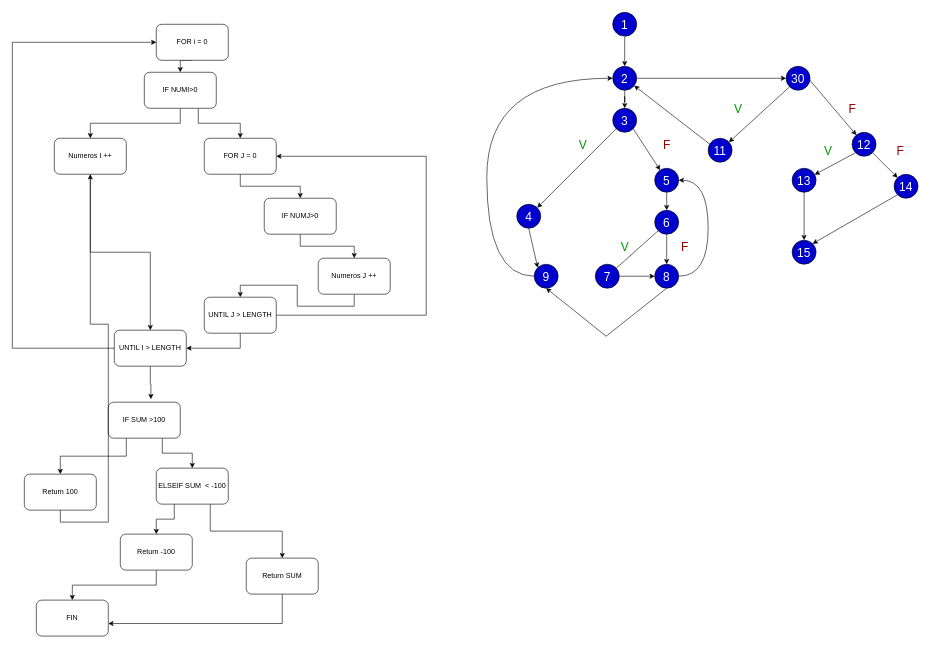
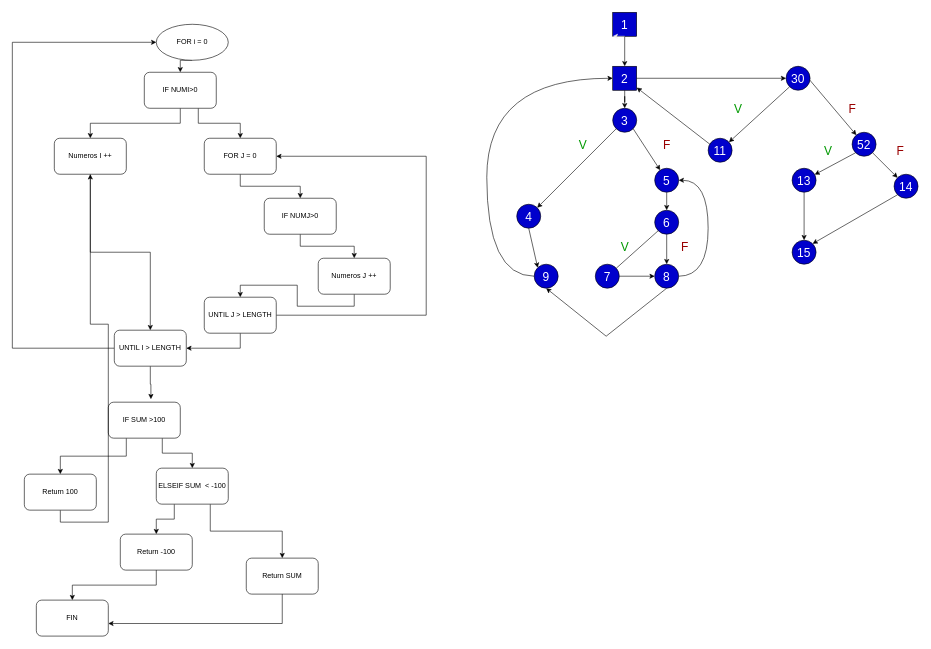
  <mxCell id="0" />
  <mxCell id="1" parent="0" />
  <mxCell id="2" style="edgeStyle=orthogonalEdgeStyle;rounded=0;orthogonalLoop=1;jettySize=auto;html=1;exitX=0.5;exitY=1;exitDx=0;exitDy=0;entryX=0.5;entryY=0;entryDx=0;entryDy=0;" parent="1" source="4" target="9" edge="1"><mxGeometry relative="1" as="geometry" /></mxCell>
  <mxCell id="3" style="edgeStyle=orthogonalEdgeStyle;rounded=0;orthogonalLoop=1;jettySize=auto;html=1;exitX=0.75;exitY=1;exitDx=0;exitDy=0;entryX=0.5;entryY=0;entryDx=0;entryDy=0;" parent="1" source="9" target="13" edge="1"><mxGeometry relative="1" as="geometry"><mxPoint x="340" y="170" as="targetPoint" /></mxGeometry></mxCell>
- <mxCell id="4" value="FOR i = 0" style="rounded=1;whiteSpace=wrap;html=1;" parent="1" vertex="1"><mxGeometry x="260" y="40" width="120" height="60" as="geometry" /></mxCell>
+ <mxCell id="4" value="FOR i = 0" style="ellipse;whiteSpace=wrap;html=1;" parent="1" vertex="1"><mxGeometry x="260" y="40" width="120" height="60" as="geometry" /></mxCell>
  <mxCell id="5" style="edgeStyle=orthogonalEdgeStyle;rounded=0;orthogonalLoop=1;jettySize=auto;html=1;exitX=0;exitY=0.5;exitDx=0;exitDy=0;entryX=0;entryY=0.5;entryDx=0;entryDy=0;" parent="1" source="7" target="4" edge="1"><mxGeometry relative="1" as="geometry"><Array as="points"><mxPoint x="20" y="580" /><mxPoint x="20" y="70" /></Array></mxGeometry></mxCell>
  <mxCell id="6" style="edgeStyle=orthogonalEdgeStyle;rounded=0;orthogonalLoop=1;jettySize=auto;html=1;exitX=0.5;exitY=1;exitDx=0;exitDy=0;entryX=0.592;entryY=-0.083;entryDx=0;entryDy=0;entryPerimeter=0;" parent="1" source="7" target="23" edge="1"><mxGeometry relative="1" as="geometry" /></mxCell>
  <mxCell id="7" value="UNTIL I &amp;gt; LENGTH" style="rounded=1;whiteSpace=wrap;html=1;" parent="1" vertex="1"><mxGeometry x="190" y="550" width="120" height="60" as="geometry" /></mxCell>
  <mxCell id="8" style="edgeStyle=orthogonalEdgeStyle;rounded=0;orthogonalLoop=1;jettySize=auto;html=1;exitX=0.5;exitY=1;exitDx=0;exitDy=0;" parent="1" source="9" target="11" edge="1"><mxGeometry relative="1" as="geometry" /></mxCell>
  <mxCell id="9" value="IF NUMI&amp;gt;0" style="rounded=1;whiteSpace=wrap;html=1;" parent="1" vertex="1"><mxGeometry x="240" y="120" width="120" height="60" as="geometry" /></mxCell>
  <mxCell id="10" style="edgeStyle=orthogonalEdgeStyle;rounded=0;orthogonalLoop=1;jettySize=auto;html=1;exitX=0.5;exitY=1;exitDx=0;exitDy=0;" parent="1" source="11" target="7" edge="1"><mxGeometry relative="1" as="geometry" /></mxCell>
  <mxCell id="11" value="Numeros I ++" style="rounded=1;whiteSpace=wrap;html=1;" parent="1" vertex="1"><mxGeometry x="90" y="230" width="120" height="60" as="geometry" /></mxCell>
  <mxCell id="12" style="edgeStyle=orthogonalEdgeStyle;rounded=0;orthogonalLoop=1;jettySize=auto;html=1;exitX=0.5;exitY=1;exitDx=0;exitDy=0;entryX=0.5;entryY=0;entryDx=0;entryDy=0;" parent="1" source="13" target="20" edge="1"><mxGeometry relative="1" as="geometry" /></mxCell>
  <mxCell id="13" value="FOR J = 0" style="rounded=1;whiteSpace=wrap;html=1;" parent="1" vertex="1"><mxGeometry x="340" y="230" width="120" height="60" as="geometry" /></mxCell>
  <mxCell id="14" style="edgeStyle=orthogonalEdgeStyle;rounded=0;orthogonalLoop=1;jettySize=auto;html=1;exitX=1;exitY=0.5;exitDx=0;exitDy=0;entryX=1;entryY=0.5;entryDx=0;entryDy=0;" parent="1" source="16" target="13" edge="1"><mxGeometry relative="1" as="geometry"><Array as="points"><mxPoint x="710" y="525" /><mxPoint x="710" y="260" /></Array></mxGeometry></mxCell>
  <mxCell id="15" style="edgeStyle=orthogonalEdgeStyle;rounded=0;orthogonalLoop=1;jettySize=auto;html=1;exitX=0.5;exitY=1;exitDx=0;exitDy=0;entryX=1;entryY=0.5;entryDx=0;entryDy=0;" parent="1" source="16" target="7" edge="1"><mxGeometry relative="1" as="geometry" /></mxCell>
  <mxCell id="16" value="UNTIL J &amp;gt; LENGTH" style="rounded=1;whiteSpace=wrap;html=1;" parent="1" vertex="1"><mxGeometry x="340" y="495" width="120" height="60" as="geometry" /></mxCell>
  <mxCell id="17" style="edgeStyle=orthogonalEdgeStyle;rounded=0;orthogonalLoop=1;jettySize=auto;html=1;exitX=0.5;exitY=1;exitDx=0;exitDy=0;" parent="1" source="18" target="16" edge="1"><mxGeometry relative="1" as="geometry" /></mxCell>
  <mxCell id="18" value="Numeros J ++" style="rounded=1;whiteSpace=wrap;html=1;" parent="1" vertex="1"><mxGeometry x="530" y="430" width="120" height="60" as="geometry" /></mxCell>
  <mxCell id="19" style="edgeStyle=orthogonalEdgeStyle;rounded=0;orthogonalLoop=1;jettySize=auto;html=1;exitX=0.5;exitY=1;exitDx=0;exitDy=0;entryX=0.5;entryY=0;entryDx=0;entryDy=0;" parent="1" source="20" target="18" edge="1"><mxGeometry relative="1" as="geometry" /></mxCell>
  <mxCell id="20" value="IF NUMJ&amp;gt;0" style="rounded=1;whiteSpace=wrap;html=1;" parent="1" vertex="1"><mxGeometry x="440" y="330" width="120" height="60" as="geometry" /></mxCell>
  <mxCell id="21" style="edgeStyle=orthogonalEdgeStyle;rounded=0;orthogonalLoop=1;jettySize=auto;html=1;exitX=0.25;exitY=1;exitDx=0;exitDy=0;" parent="1" source="23" target="25" edge="1"><mxGeometry relative="1" as="geometry" /></mxCell>
  <mxCell id="22" style="edgeStyle=orthogonalEdgeStyle;rounded=0;orthogonalLoop=1;jettySize=auto;html=1;exitX=0.75;exitY=1;exitDx=0;exitDy=0;" parent="1" source="23" target="28" edge="1"><mxGeometry relative="1" as="geometry" /></mxCell>
  <mxCell id="23" value="IF SUM &amp;gt;100" style="rounded=1;whiteSpace=wrap;html=1;" parent="1" vertex="1"><mxGeometry x="180" y="670" width="120" height="60" as="geometry" /></mxCell>
  <mxCell id="24" style="edgeStyle=orthogonalEdgeStyle;rounded=0;orthogonalLoop=1;jettySize=auto;html=1;exitX=0.5;exitY=1;exitDx=0;exitDy=0;" parent="1" source="25" target="11" edge="1"><mxGeometry relative="1" as="geometry" /></mxCell>
  <mxCell id="25" value="Return 100" style="rounded=1;whiteSpace=wrap;html=1;" parent="1" vertex="1"><mxGeometry x="40" y="790" width="120" height="60" as="geometry" /></mxCell>
  <mxCell id="26" style="edgeStyle=orthogonalEdgeStyle;rounded=0;orthogonalLoop=1;jettySize=auto;html=1;exitX=0.25;exitY=1;exitDx=0;exitDy=0;entryX=0.5;entryY=0;entryDx=0;entryDy=0;" parent="1" source="28" target="30" edge="1"><mxGeometry relative="1" as="geometry" /></mxCell>
  <mxCell id="27" style="edgeStyle=orthogonalEdgeStyle;rounded=0;orthogonalLoop=1;jettySize=auto;html=1;exitX=0.75;exitY=1;exitDx=0;exitDy=0;" parent="1" source="28" target="32" edge="1"><mxGeometry relative="1" as="geometry" /></mxCell>
  <mxCell id="28" value="ELSEIF SUM&amp;nbsp; &amp;lt; -100" style="rounded=1;whiteSpace=wrap;html=1;" parent="1" vertex="1"><mxGeometry x="260" y="780" width="120" height="60" as="geometry" /></mxCell>
  <mxCell id="29" style="edgeStyle=orthogonalEdgeStyle;rounded=0;orthogonalLoop=1;jettySize=auto;html=1;exitX=0.5;exitY=1;exitDx=0;exitDy=0;entryX=0.5;entryY=0;entryDx=0;entryDy=0;" parent="1" source="30" target="33" edge="1"><mxGeometry relative="1" as="geometry" /></mxCell>
  <mxCell id="30" value="Return -100" style="rounded=1;whiteSpace=wrap;html=1;" parent="1" vertex="1"><mxGeometry x="200" y="890" width="120" height="60" as="geometry" /></mxCell>
  <mxCell id="31" style="edgeStyle=orthogonalEdgeStyle;rounded=0;orthogonalLoop=1;jettySize=auto;html=1;exitX=0.5;exitY=1;exitDx=0;exitDy=0;entryX=1;entryY=0.65;entryDx=0;entryDy=0;entryPerimeter=0;" parent="1" source="32" target="33" edge="1"><mxGeometry relative="1" as="geometry" /></mxCell>
  <mxCell id="32" value="Return SUM" style="rounded=1;whiteSpace=wrap;html=1;" parent="1" vertex="1"><mxGeometry x="410" y="930" width="120" height="60" as="geometry" /></mxCell>
  <mxCell id="33" value="FIN" style="rounded=1;whiteSpace=wrap;html=1;" parent="1" vertex="1"><mxGeometry x="60" y="1000" width="120" height="60" as="geometry" /></mxCell>
  <mxCell id="34" style="edgeStyle=orthogonalEdgeStyle;rounded=0;orthogonalLoop=1;jettySize=auto;html=1;exitX=0.5;exitY=1;exitDx=0;exitDy=0;strokeColor=#000000;fontSize=20;fontColor=#FFFFFF;" edge="1" parent="1" source="35" target="39"><mxGeometry relative="1" as="geometry" /></mxCell>
- <mxCell id="35" value="&lt;font style=&quot;font-size: 20px;&quot; color=&quot;#ffffff&quot;&gt;1&lt;/font&gt;" style="ellipse;whiteSpace=wrap;html=1;aspect=fixed;fillColor=#0000CC;" vertex="1" parent="1"><mxGeometry x="1020.92" y="20" width="40" height="40" as="geometry" /></mxCell>
+ <mxCell id="35" value="&lt;font style=&quot;font-size: 20px;&quot; color=&quot;#ffffff&quot;&gt;1&lt;/font&gt;" style="whiteSpace=wrap;html=1;aspect=fixed;fillColor=#0000CC;rounded=0;" vertex="1" parent="1"><mxGeometry x="1020.92" y="20" width="40" height="40" as="geometry" /></mxCell>
  <mxCell id="36" style="edgeStyle=orthogonalEdgeStyle;rounded=0;orthogonalLoop=1;jettySize=auto;html=1;exitX=0.5;exitY=1;exitDx=0;exitDy=0;entryX=0;entryY=1;entryDx=0;entryDy=0;strokeColor=#f4f1f1;" edge="1" parent="1" source="35" target="35"><mxGeometry relative="1" as="geometry" /></mxCell>
  <mxCell id="37" style="edgeStyle=orthogonalEdgeStyle;rounded=0;orthogonalLoop=1;jettySize=auto;html=1;exitX=0.5;exitY=1;exitDx=0;exitDy=0;strokeColor=#000000;fontSize=20;fontColor=#FFFFFF;" edge="1" parent="1" source="39" target="42"><mxGeometry relative="1" as="geometry" /></mxCell>
  <mxCell id="38" style="edgeStyle=none;rounded=0;orthogonalLoop=1;jettySize=auto;html=1;exitX=1;exitY=0.5;exitDx=0;exitDy=0;strokeColor=#000000;fontSize=20;fontColor=#990000;entryX=0;entryY=0.5;entryDx=0;entryDy=0;" edge="1" parent="1" source="39" target="61"><mxGeometry relative="1" as="geometry"><mxPoint x="1280.015" y="139.226" as="targetPoint" /></mxGeometry></mxCell>
- <mxCell id="39" value="&lt;font style=&quot;font-size: 20px;&quot; color=&quot;#ffffff&quot;&gt;2&lt;/font&gt;" style="ellipse;whiteSpace=wrap;html=1;aspect=fixed;fillColor=#0000CC;fontSize=20;fontColor=#FFFFFF;" vertex="1" parent="1"><mxGeometry x="1020.92" y="110" width="40" height="40" as="geometry" /></mxCell>
+ <mxCell id="39" value="&lt;font style=&quot;font-size: 20px;&quot; color=&quot;#ffffff&quot;&gt;2&lt;/font&gt;" style="whiteSpace=wrap;html=1;aspect=fixed;fillColor=#0000CC;fontSize=20;fontColor=#FFFFFF;rounded=0;" vertex="1" parent="1"><mxGeometry x="1020.92" y="110" width="40" height="40" as="geometry" /></mxCell>
  <mxCell id="40" style="rounded=0;orthogonalLoop=1;jettySize=auto;html=1;exitX=0;exitY=1;exitDx=0;exitDy=0;strokeColor=#000000;fontSize=20;fontColor=#009900;entryX=1;entryY=0;entryDx=0;entryDy=0;" edge="1" parent="1" source="42" target="45"><mxGeometry relative="1" as="geometry" /></mxCell>
  <mxCell id="41" style="edgeStyle=none;rounded=0;orthogonalLoop=1;jettySize=auto;html=1;exitX=1;exitY=1;exitDx=0;exitDy=0;strokeColor=#000000;fontSize=20;fontColor=#009900;" edge="1" parent="1" source="42" target="48"><mxGeometry relative="1" as="geometry" /></mxCell>
  <mxCell id="42" value="&lt;font style=&quot;font-size: 20px;&quot; color=&quot;#ffffff&quot;&gt;3&lt;/font&gt;" style="ellipse;whiteSpace=wrap;html=1;aspect=fixed;fillColor=#0000CC;fontSize=20;fontColor=#FFFFFF;" vertex="1" parent="1"><mxGeometry x="1020.92" y="180" width="40" height="40" as="geometry" /></mxCell>
  <mxCell id="43" value="&lt;font color=&quot;#009900&quot;&gt;V&lt;/font&gt;" style="text;html=1;align=center;verticalAlign=middle;resizable=0;points=[];autosize=1;strokeColor=none;fillColor=none;fontSize=20;fontColor=#FFFFFF;" vertex="1" parent="1"><mxGeometry x="950.92" y="220" width="40" height="40" as="geometry" /></mxCell>
  <mxCell id="44" style="edgeStyle=none;rounded=0;orthogonalLoop=1;jettySize=auto;html=1;entryX=0;entryY=0;entryDx=0;entryDy=0;strokeColor=#000000;fontSize=20;fontColor=#990000;exitX=0.5;exitY=1;exitDx=0;exitDy=0;" edge="1" parent="1" source="45" target="58"><mxGeometry relative="1" as="geometry"><mxPoint x="910.92" y="380" as="sourcePoint" /></mxGeometry></mxCell>
  <mxCell id="45" value="&lt;font style=&quot;font-size: 20px;&quot; color=&quot;#ffffff&quot;&gt;4&lt;/font&gt;" style="ellipse;whiteSpace=wrap;html=1;aspect=fixed;fillColor=#0000CC;fontSize=20;fontColor=#FFFFFF;" vertex="1" parent="1"><mxGeometry x="860.92" y="340" width="40" height="40" as="geometry" /></mxCell>
  <mxCell id="46" style="edgeStyle=none;rounded=0;orthogonalLoop=1;jettySize=auto;html=1;exitX=0.5;exitY=1;exitDx=0;exitDy=0;strokeColor=#000000;fontSize=20;fontColor=#990000;" edge="1" parent="1" source="48" target="52"><mxGeometry relative="1" as="geometry" /></mxCell>
  <mxCell id="47" style="rounded=0;orthogonalLoop=1;jettySize=auto;html=1;exitX=0.5;exitY=1;exitDx=0;exitDy=0;entryX=0.5;entryY=1;entryDx=0;entryDy=0;strokeColor=#000000;fontSize=20;fontColor=#990000;" edge="1" parent="1" source="56" target="58"><mxGeometry relative="1" as="geometry"><Array as="points"><mxPoint x="1010" y="560" /></Array></mxGeometry></mxCell>
  <mxCell id="48" value="&lt;font style=&quot;font-size: 20px;&quot; color=&quot;#ffffff&quot;&gt;5&lt;/font&gt;" style="ellipse;whiteSpace=wrap;html=1;aspect=fixed;fillColor=#0000CC;fontSize=20;fontColor=#FFFFFF;" vertex="1" parent="1"><mxGeometry x="1090.92" y="280" width="40" height="40" as="geometry" /></mxCell>
  <mxCell id="49" value="&lt;font color=&quot;#990000&quot;&gt;F&lt;/font&gt;" style="text;html=1;align=center;verticalAlign=middle;resizable=0;points=[];autosize=1;strokeColor=none;fillColor=none;fontSize=20;fontColor=#FFFFFF;" vertex="1" parent="1"><mxGeometry x="1090.92" y="220" width="40" height="40" as="geometry" /></mxCell>
  <mxCell id="50" style="edgeStyle=none;rounded=0;orthogonalLoop=1;jettySize=auto;html=1;exitX=0;exitY=1;exitDx=0;exitDy=0;strokeColor=#000000;fontSize=20;fontColor=#990000;endArrow=none;" edge="1" parent="1" source="52" target="54"><mxGeometry relative="1" as="geometry" /></mxCell>
  <mxCell id="51" style="edgeStyle=none;rounded=0;orthogonalLoop=1;jettySize=auto;html=1;exitX=0.5;exitY=1;exitDx=0;exitDy=0;strokeColor=#000000;fontSize=20;fontColor=#990000;" edge="1" parent="1" source="52" target="56"><mxGeometry relative="1" as="geometry" /></mxCell>
  <mxCell id="52" value="&lt;font style=&quot;font-size: 20px;&quot; color=&quot;#ffffff&quot;&gt;6&lt;/font&gt;" style="ellipse;whiteSpace=wrap;html=1;aspect=fixed;fillColor=#0000CC;fontSize=20;fontColor=#FFFFFF;" vertex="1" parent="1"><mxGeometry x="1090.92" y="350" width="40" height="40" as="geometry" /></mxCell>
  <mxCell id="53" style="edgeStyle=none;rounded=0;orthogonalLoop=1;jettySize=auto;html=1;exitX=1;exitY=0.5;exitDx=0;exitDy=0;entryX=0;entryY=0.5;entryDx=0;entryDy=0;strokeColor=#000000;fontSize=20;fontColor=#990000;" edge="1" parent="1" source="54" target="56"><mxGeometry relative="1" as="geometry" /></mxCell>
  <mxCell id="54" value="&lt;font style=&quot;font-size: 20px;&quot; color=&quot;#ffffff&quot;&gt;7&lt;/font&gt;" style="ellipse;whiteSpace=wrap;html=1;aspect=fixed;fillColor=#0000CC;fontSize=20;fontColor=#FFFFFF;" vertex="1" parent="1"><mxGeometry x="991.92" y="440" width="40" height="40" as="geometry" /></mxCell>
  <mxCell id="55" style="edgeStyle=orthogonalEdgeStyle;rounded=0;orthogonalLoop=1;jettySize=auto;html=1;exitX=1;exitY=0.5;exitDx=0;exitDy=0;entryX=1;entryY=0.5;entryDx=0;entryDy=0;strokeColor=#000000;fontSize=20;fontColor=#990000;curved=1;" edge="1" parent="1" source="56" target="48"><mxGeometry relative="1" as="geometry"><Array as="points"><mxPoint x="1180" y="460" /><mxPoint x="1180" y="300" /></Array></mxGeometry></mxCell>
  <mxCell id="56" value="&lt;font style=&quot;font-size: 20px;&quot; color=&quot;#ffffff&quot;&gt;8&lt;/font&gt;" style="ellipse;whiteSpace=wrap;html=1;aspect=fixed;fillColor=#0000CC;fontSize=20;fontColor=#FFFFFF;" vertex="1" parent="1"><mxGeometry x="1090.92" y="440" width="40" height="40" as="geometry" /></mxCell>
  <mxCell id="57" style="edgeStyle=orthogonalEdgeStyle;rounded=0;orthogonalLoop=1;jettySize=auto;html=1;exitX=0;exitY=0.5;exitDx=0;exitDy=0;entryX=0;entryY=0.5;entryDx=0;entryDy=0;strokeColor=#000000;fontSize=20;fontColor=#990000;curved=1;" edge="1" parent="1" source="58" target="39"><mxGeometry relative="1" as="geometry"><Array as="points"><mxPoint x="811" y="460" /><mxPoint x="811" y="130" /></Array></mxGeometry></mxCell>
  <mxCell id="58" value="&lt;font style=&quot;font-size: 20px;&quot; color=&quot;#ffffff&quot;&gt;9&lt;/font&gt;" style="ellipse;whiteSpace=wrap;html=1;aspect=fixed;fillColor=#0000CC;fontSize=20;fontColor=#FFFFFF;" vertex="1" parent="1"><mxGeometry x="890" y="440" width="40" height="40" as="geometry" /></mxCell>
  <mxCell id="59" style="rounded=0;orthogonalLoop=1;jettySize=auto;html=1;exitX=0;exitY=1;exitDx=0;exitDy=0;strokeColor=#000000;fontSize=20;fontColor=#990000;" edge="1" parent="1" source="61" target="63"><mxGeometry relative="1" as="geometry" /></mxCell>
  <mxCell id="60" style="edgeStyle=none;rounded=0;orthogonalLoop=1;jettySize=auto;html=1;exitX=0.5;exitY=0;exitDx=0;exitDy=0;strokeColor=#000000;fontSize=20;fontColor=#990000;" edge="1" parent="1" source="61" target="66"><mxGeometry relative="1" as="geometry" /></mxCell>
  <mxCell id="61" value="&lt;font style=&quot;font-size: 20px;&quot; color=&quot;#ffffff&quot;&gt;30&lt;/font&gt;" style="ellipse;whiteSpace=wrap;html=1;aspect=fixed;fillColor=#0000CC;fontSize=20;fontColor=#FFFFFF;" vertex="1" parent="1"><mxGeometry x="1310" y="110" width="40" height="40" as="geometry" /></mxCell>
  <mxCell id="62" style="edgeStyle=none;rounded=0;orthogonalLoop=1;jettySize=auto;html=1;exitX=1;exitY=1;exitDx=0;exitDy=0;strokeColor=#000000;fontSize=20;fontColor=#990000;" edge="1" parent="1" source="63" target="39"><mxGeometry relative="1" as="geometry" /></mxCell>
  <mxCell id="63" value="&lt;font style=&quot;font-size: 20px;&quot; color=&quot;#ffffff&quot;&gt;11&lt;/font&gt;" style="ellipse;whiteSpace=wrap;html=1;aspect=fixed;fillColor=#0000CC;fontSize=20;fontColor=#FFFFFF;" vertex="1" parent="1"><mxGeometry x="1180" y="230" width="40" height="40" as="geometry" /></mxCell>
  <mxCell id="64" style="edgeStyle=none;rounded=0;orthogonalLoop=1;jettySize=auto;html=1;exitX=1;exitY=1;exitDx=0;exitDy=0;strokeColor=#000000;fontSize=20;fontColor=#990000;" edge="1" parent="1" source="66" target="68"><mxGeometry relative="1" as="geometry" /></mxCell>
  <mxCell id="65" style="edgeStyle=none;rounded=0;orthogonalLoop=1;jettySize=auto;html=1;exitX=0;exitY=1;exitDx=0;exitDy=0;strokeColor=#000000;fontSize=20;fontColor=#990000;" edge="1" parent="1" source="66" target="71"><mxGeometry relative="1" as="geometry" /></mxCell>
- <mxCell id="66" value="&lt;font style=&quot;font-size: 20px;&quot; color=&quot;#ffffff&quot;&gt;12&lt;/font&gt;" style="ellipse;whiteSpace=wrap;html=1;aspect=fixed;fillColor=#0000CC;fontSize=20;fontColor=#FFFFFF;" vertex="1" parent="1"><mxGeometry x="1420" y="220" width="40" height="40" as="geometry" /></mxCell>
+ <mxCell id="66" value="&lt;font style=&quot;font-size: 20px;&quot; color=&quot;#ffffff&quot;&gt;52&lt;/font&gt;" style="ellipse;whiteSpace=wrap;html=1;aspect=fixed;fillColor=#0000CC;fontSize=20;fontColor=#FFFFFF;" vertex="1" parent="1"><mxGeometry x="1420" y="220" width="40" height="40" as="geometry" /></mxCell>
  <mxCell id="67" style="edgeStyle=none;rounded=0;orthogonalLoop=1;jettySize=auto;html=1;exitX=0;exitY=1;exitDx=0;exitDy=0;entryX=1;entryY=0;entryDx=0;entryDy=0;strokeColor=#000000;fontSize=20;fontColor=#990000;" edge="1" parent="1" source="68" target="69"><mxGeometry relative="1" as="geometry" /></mxCell>
  <mxCell id="68" value="&lt;font style=&quot;font-size: 20px;&quot; color=&quot;#ffffff&quot;&gt;14&lt;/font&gt;" style="ellipse;whiteSpace=wrap;html=1;aspect=fixed;fillColor=#0000CC;fontSize=20;fontColor=#FFFFFF;" vertex="1" parent="1"><mxGeometry x="1490" y="290" width="40" height="40" as="geometry" /></mxCell>
  <mxCell id="69" value="&lt;font style=&quot;font-size: 20px;&quot; color=&quot;#ffffff&quot;&gt;15&lt;/font&gt;" style="ellipse;whiteSpace=wrap;html=1;aspect=fixed;fillColor=#0000CC;fontSize=20;fontColor=#FFFFFF;" vertex="1" parent="1"><mxGeometry x="1320" y="400" width="40" height="40" as="geometry" /></mxCell>
  <mxCell id="70" style="edgeStyle=none;rounded=0;orthogonalLoop=1;jettySize=auto;html=1;exitX=0.5;exitY=1;exitDx=0;exitDy=0;entryX=0.5;entryY=0;entryDx=0;entryDy=0;strokeColor=#000000;fontSize=20;fontColor=#990000;" edge="1" parent="1" source="71" target="69"><mxGeometry relative="1" as="geometry" /></mxCell>
  <mxCell id="71" value="&lt;font style=&quot;font-size: 20px;&quot; color=&quot;#ffffff&quot;&gt;13&lt;/font&gt;" style="ellipse;whiteSpace=wrap;html=1;aspect=fixed;fillColor=#0000CC;fontSize=20;fontColor=#FFFFFF;" vertex="1" parent="1"><mxGeometry x="1320" y="280" width="40" height="40" as="geometry" /></mxCell>
  <mxCell id="72" value="&lt;font color=&quot;#009900&quot;&gt;V&lt;/font&gt;" style="text;html=1;align=center;verticalAlign=middle;resizable=0;points=[];autosize=1;strokeColor=none;fillColor=none;fontSize=20;fontColor=#FFFFFF;" vertex="1" parent="1"><mxGeometry x="1210" y="160" width="40" height="40" as="geometry" /></mxCell>
  <mxCell id="73" value="&lt;font color=&quot;#009900&quot;&gt;V&lt;/font&gt;" style="text;html=1;align=center;verticalAlign=middle;resizable=0;points=[];autosize=1;strokeColor=none;fillColor=none;fontSize=20;fontColor=#FFFFFF;" vertex="1" parent="1"><mxGeometry x="1360" y="230" width="40" height="40" as="geometry" /></mxCell>
  <mxCell id="74" value="&lt;font color=&quot;#990000&quot;&gt;F&lt;/font&gt;" style="text;html=1;align=center;verticalAlign=middle;resizable=0;points=[];autosize=1;strokeColor=none;fillColor=none;fontSize=20;fontColor=#FFFFFF;" vertex="1" parent="1"><mxGeometry x="1400" y="160" width="40" height="40" as="geometry" /></mxCell>
  <mxCell id="75" value="&lt;font color=&quot;#990000&quot;&gt;F&lt;/font&gt;" style="text;html=1;align=center;verticalAlign=middle;resizable=0;points=[];autosize=1;strokeColor=none;fillColor=none;fontSize=20;fontColor=#FFFFFF;" vertex="1" parent="1"><mxGeometry x="1480" y="230" width="40" height="40" as="geometry" /></mxCell>
  <mxCell id="76" value="&lt;font color=&quot;#009900&quot;&gt;V&lt;/font&gt;" style="text;html=1;align=center;verticalAlign=middle;resizable=0;points=[];autosize=1;strokeColor=none;fillColor=none;fontSize=20;fontColor=#FFFFFF;" vertex="1" parent="1"><mxGeometry x="1020.92" y="390" width="40" height="40" as="geometry" /></mxCell>
  <mxCell id="77" value="&lt;font color=&quot;#990000&quot;&gt;F&lt;/font&gt;" style="text;html=1;align=center;verticalAlign=middle;resizable=0;points=[];autosize=1;strokeColor=none;fillColor=none;fontSize=20;fontColor=#FFFFFF;" vertex="1" parent="1"><mxGeometry x="1120.92" y="390" width="40" height="40" as="geometry" /></mxCell>
